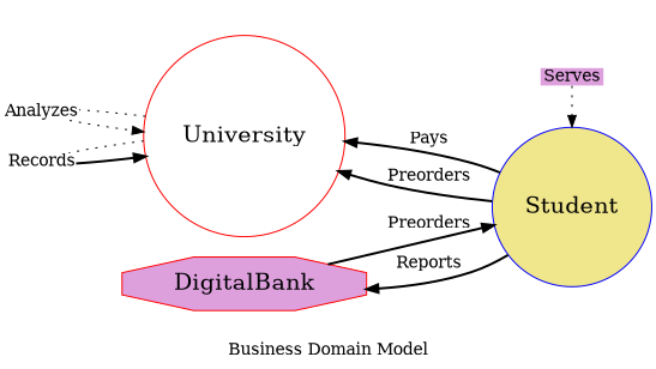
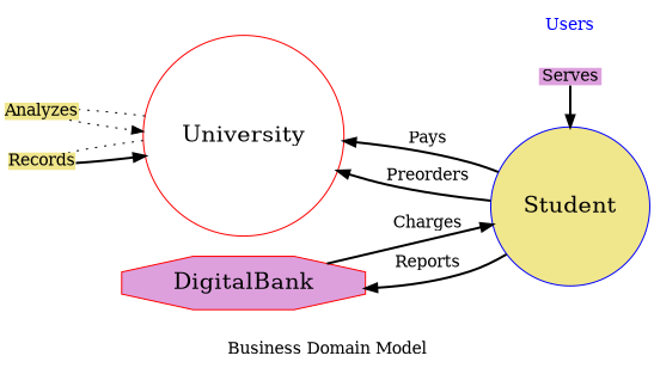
  digraph {
    label="Business Domain Model"
    newrank=true
    rankdir=LR
    node [color=blue fillcolor=khaki fontsize=14 shape=plaintext style=filled]
    edge [arrowtail=none dir=both fontsize=14 style=bold]
-   Analyzes [fillcolor=white height=0 margin=0]
-   Records [fillcolor=white height=0 margin=0]
+   Analyzes [height=0 margin=0]
+   Records [height=0 margin=0]
    University [color=red fillcolor=white fontsize=20 shape=circle]
    DigitalBank [color=red fillcolor=plum fontsize=20 shape=octagon]
+   Users [fillcolor=white fontcolor=blue]
    Student [fontsize=20 shape=circle]
    Serves [fillcolor=plum height=0 margin=0]
    subgraph sub_1 {
      rank=min
      Analyzes
      Records
    }
    subgraph sub_2 {
      rank=same
      University
      DigitalBank
    }
    subgraph sub_3 {
      rank=same
+     Users
      Student
      Serves
    }
    Analyzes -> University [arrowhead=normal style=dotted]
    Records -> University [arrowhead=normal]
    University -> Analyzes [arrowhead=none style=dotted]
    University -> Records [arrowhead=none style=dotted]
-   DigitalBank -> Student [label=Preorders arrowtail="" dir=""]
+   DigitalBank -> Student [label=Charges arrowtail="" dir=""]
    Student -> University [label=Pays arrowtail="" dir=""]
    Student -> University [label=Preorders arrowtail="" dir=""]
    Student -> DigitalBank [label=Reports arrowtail="" dir=""]
-   Serves -> Student [arrowhead=normal style=dotted]
+   Serves -> Student [arrowhead=normal]
  }
